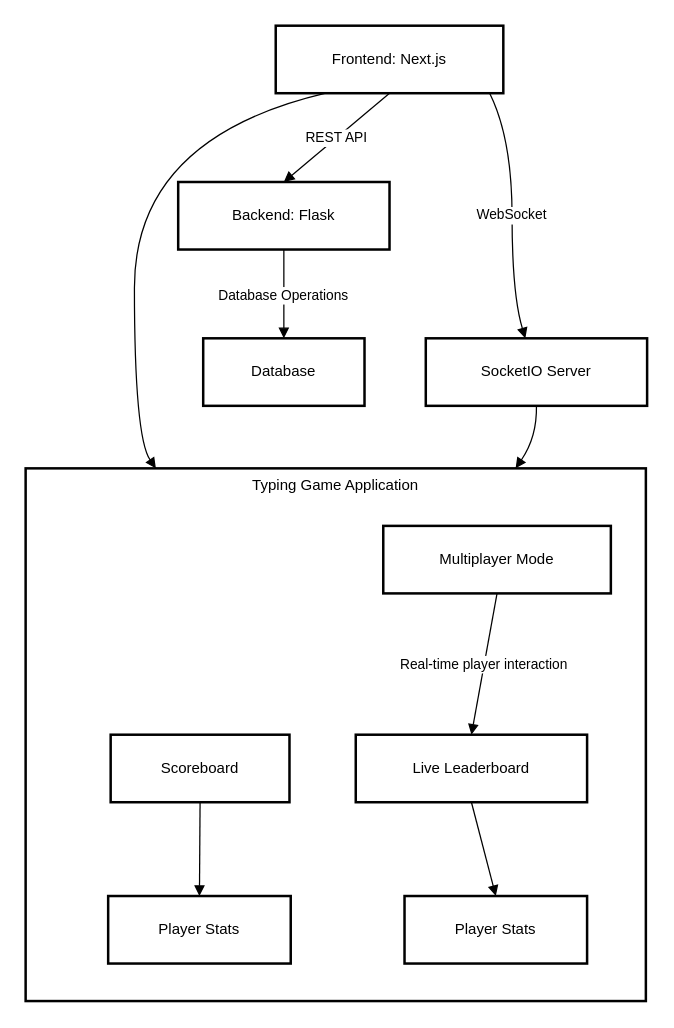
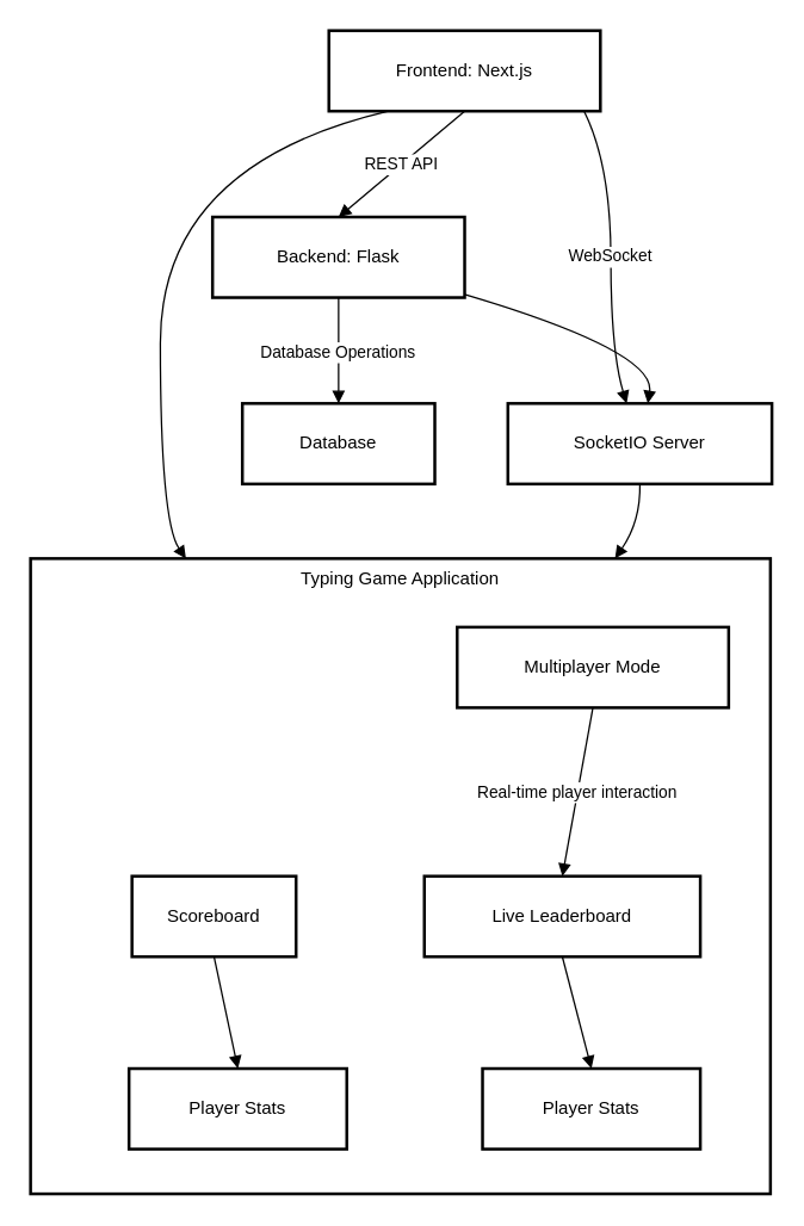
  <mxCell id="0" />
  <mxCell id="1" parent="0" />
  <mxCell id="2" value="Typing Game Application" style="whiteSpace=wrap;strokeWidth=2;verticalAlign=top;" vertex="1" parent="1"><mxGeometry x="20" y="374" width="496" height="426" as="geometry" /></mxCell>
- <mxCell id="3" value="Scoreboard" style="whiteSpace=wrap;strokeWidth=2;" vertex="1" parent="2"><mxGeometry x="68" y="213" width="143" height="54" as="geometry" /></mxCell>
+ <mxCell id="3" value="Scoreboard" style="whiteSpace=wrap;strokeWidth=2;" vertex="1" parent="2"><mxGeometry x="68" y="213" width="110" height="54" as="geometry" /></mxCell>
  <mxCell id="4" value="Multiplayer Mode" style="whiteSpace=wrap;strokeWidth=2;" vertex="1" parent="2"><mxGeometry x="286" y="46" width="182" height="54" as="geometry" /></mxCell>
  <mxCell id="5" value="Live Leaderboard" style="whiteSpace=wrap;strokeWidth=2;" vertex="1" parent="2"><mxGeometry x="264" y="213" width="185" height="54" as="geometry" /></mxCell>
  <mxCell id="6" value="Player Stats" style="whiteSpace=wrap;strokeWidth=2;" vertex="1" parent="2"><mxGeometry x="66" y="342" width="146" height="54" as="geometry" /></mxCell>
  <mxCell id="7" value="Player Stats" style="whiteSpace=wrap;strokeWidth=2;" vertex="1" parent="2"><mxGeometry x="303" y="342" width="146" height="54" as="geometry" /></mxCell>
  <mxCell id="8" value="Real-time player interaction" style="curved=1;startArrow=none;endArrow=block;exitX=0.5;exitY=0.99;entryX=0.5;entryY=0;" edge="1" parent="2" source="4" target="5"><mxGeometry relative="1" as="geometry"><Array as="points" /></mxGeometry></mxCell>
  <mxCell id="9" value="" style="curved=1;startArrow=none;endArrow=block;exitX=0.5;exitY=1;entryX=0.5;entryY=0;" edge="1" parent="2" source="3" target="6"><mxGeometry relative="1" as="geometry"><Array as="points" /></mxGeometry></mxCell>
  <mxCell id="10" value="" style="curved=1;startArrow=none;endArrow=block;exitX=0.5;exitY=1;entryX=0.5;entryY=0;" edge="1" parent="2" source="5" target="7"><mxGeometry relative="1" as="geometry"><Array as="points" /></mxGeometry></mxCell>
  <mxCell id="11" value="Frontend: Next.js" style="whiteSpace=wrap;strokeWidth=2;" vertex="1" parent="1"><mxGeometry x="220" y="20" width="182" height="54" as="geometry" /></mxCell>
  <mxCell id="12" value="Backend: Flask" style="whiteSpace=wrap;strokeWidth=2;" vertex="1" parent="1"><mxGeometry x="142" y="145" width="169" height="54" as="geometry" /></mxCell>
  <mxCell id="13" value="SocketIO Server" style="whiteSpace=wrap;strokeWidth=2;" vertex="1" parent="1"><mxGeometry x="340" y="270" width="177" height="54" as="geometry" /></mxCell>
  <mxCell id="14" value="Database" style="whiteSpace=wrap;strokeWidth=2;" vertex="1" parent="1"><mxGeometry x="162" y="270" width="129" height="54" as="geometry" /></mxCell>
  <mxCell id="15" value="REST API" style="curved=1;startArrow=none;endArrow=block;exitX=0.5;exitY=1;entryX=0.5;entryY=0;" edge="1" parent="1" source="11" target="12"><mxGeometry relative="1" as="geometry"><Array as="points" /></mxGeometry></mxCell>
  <mxCell id="16" value="WebSocket" style="curved=1;startArrow=none;endArrow=block;exitX=0.94;exitY=1;entryX=0.45;entryY=0;" edge="1" parent="1" source="11" target="13"><mxGeometry relative="1" as="geometry"><Array as="points"><mxPoint x="409" y="110" /><mxPoint x="409" y="235" /></Array></mxGeometry></mxCell>
+ <mxCell id="17" value="" style="curved=1;startArrow=none;endArrow=block;exitX=1;exitY=0.96;entryX=0.53;entryY=0;" edge="1" parent="1" source="12" target="13"><mxGeometry relative="1" as="geometry"><Array as="points"><mxPoint x="439" y="235" /></Array></mxGeometry></mxCell>
  <mxCell id="18" value="Database Operations" style="curved=1;startArrow=none;endArrow=block;exitX=0.5;exitY=1;entryX=0.5;entryY=0;" edge="1" parent="1" source="12" target="14"><mxGeometry relative="1" as="geometry"><Array as="points" /></mxGeometry></mxCell>
  <mxCell id="19" value="" style="curved=1;startArrow=none;endArrow=block;exitX=0.22;exitY=1;entryX=0.21;entryY=0;" edge="1" parent="1" source="11" target="2"><mxGeometry relative="1" as="geometry"><Array as="points"><mxPoint x="107" y="110" /><mxPoint x="107" y="349" /></Array></mxGeometry></mxCell>
  <mxCell id="20" value="" style="curved=1;startArrow=none;endArrow=block;exitX=0.5;exitY=1;entryX=0.79;entryY=0;" edge="1" parent="1" source="13" target="2"><mxGeometry relative="1" as="geometry"><Array as="points"><mxPoint x="429" y="349" /></Array></mxGeometry></mxCell>
